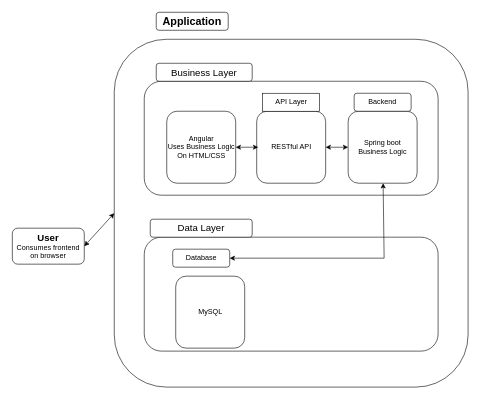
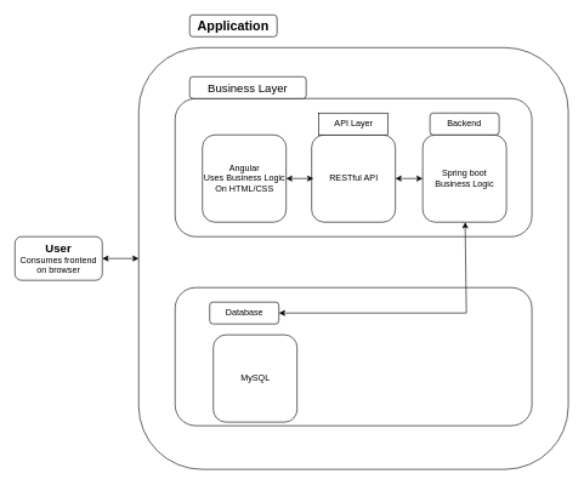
  <mxCell id="0" />
  <mxCell id="1" parent="0" />
- <mxCell id="2" value="&lt;font style=&quot;&quot;&gt;&lt;b style=&quot;&quot;&gt;&lt;font style=&quot;font-size: 16px;&quot;&gt;User&lt;/font&gt;&lt;/b&gt;&lt;br&gt;Consumes frontend&lt;br&gt;on browser&lt;br&gt;&lt;/font&gt;" style="rounded=1;whiteSpace=wrap;html=1;" vertex="1" parent="1"><mxGeometry x="20" y="380" width="120" height="60" as="geometry" /></mxCell>
+ <mxCell id="2" value="&lt;font style=&quot;&quot;&gt;&lt;b style=&quot;&quot;&gt;&lt;font style=&quot;font-size: 16px;&quot;&gt;User&lt;/font&gt;&lt;/b&gt;&lt;br&gt;Consumes frontend&lt;br&gt;on browser&lt;br&gt;&lt;/font&gt;" style="rounded=1;whiteSpace=wrap;html=1;" vertex="1" parent="1"><mxGeometry x="20" y="325" width="120" height="60" as="geometry" /></mxCell>
  <mxCell id="3" value="" style="rounded=1;whiteSpace=wrap;html=1;" vertex="1" parent="1"><mxGeometry x="190" y="65" width="590" height="580" as="geometry" /></mxCell>
  <mxCell id="4" value="&lt;font style=&quot;font-size: 18px;&quot;&gt;&lt;b&gt;Application&lt;/b&gt;&lt;/font&gt;" style="rounded=1;whiteSpace=wrap;html=1;" vertex="1" parent="1"><mxGeometry x="260" y="20" width="120" height="30" as="geometry" /></mxCell>
  <mxCell id="5" value="" style="rounded=1;whiteSpace=wrap;html=1;" vertex="1" parent="1"><mxGeometry x="240" y="395" width="490" height="190" as="geometry" /></mxCell>
  <mxCell id="6" value="" style="rounded=1;whiteSpace=wrap;html=1;" vertex="1" parent="1"><mxGeometry x="240" y="135" width="490" height="190" as="geometry" /></mxCell>
  <mxCell id="7" value="&lt;font style=&quot;font-size: 16px;&quot;&gt;Business Layer&lt;/font&gt;" style="rounded=1;whiteSpace=wrap;html=1;" vertex="1" parent="1"><mxGeometry x="260" y="105" width="160" height="30" as="geometry" /></mxCell>
- <mxCell id="8" value="&lt;font style=&quot;font-size: 16px;&quot;&gt;Data Layer&lt;/font&gt;" style="rounded=1;whiteSpace=wrap;html=1;" vertex="1" parent="1"><mxGeometry x="250" y="365" width="170" height="30" as="geometry" /></mxCell>
  <mxCell id="9" value="" style="endArrow=classic;startArrow=classic;html=1;rounded=0;exitX=1;exitY=0.5;exitDx=0;exitDy=0;entryX=0;entryY=0.5;entryDx=0;entryDy=0;" edge="1" parent="1" source="2" target="3"><mxGeometry width="50" height="50" relative="1" as="geometry"><mxPoint x="140" y="380" as="sourcePoint" /><mxPoint x="190" y="330" as="targetPoint" /></mxGeometry></mxCell>
  <mxCell id="10" value="RESTful API" style="rounded=1;whiteSpace=wrap;html=1;" vertex="1" parent="1"><mxGeometry x="427.5" y="185" width="115" height="120" as="geometry" /></mxCell>
  <mxCell id="11" value="API Layer" style="whiteSpace=wrap;html=1;rounded=0;" vertex="1" parent="1"><mxGeometry x="437.5" y="155" width="95" height="30" as="geometry" /></mxCell>
  <mxCell id="12" value="Spring boot&lt;br&gt;Business Logic" style="rounded=1;whiteSpace=wrap;html=1;" vertex="1" parent="1"><mxGeometry x="580" y="185" width="115" height="120" as="geometry" /></mxCell>
  <mxCell id="13" value="Backend" style="rounded=1;whiteSpace=wrap;html=1;" vertex="1" parent="1"><mxGeometry x="590" y="155" width="95" height="30" as="geometry" /></mxCell>
  <mxCell id="14" value="Angular&lt;br&gt;Uses Business Logic&lt;br&gt;On HTML/CSS" style="rounded=1;whiteSpace=wrap;html=1;" vertex="1" parent="1"><mxGeometry x="277.5" y="185" width="115" height="120" as="geometry" /></mxCell>
  <mxCell id="15" value="MySQL" style="rounded=1;whiteSpace=wrap;html=1;" vertex="1" parent="1"><mxGeometry x="292.5" y="460" width="115" height="120" as="geometry" /></mxCell>
  <mxCell id="16" value="Database" style="rounded=1;whiteSpace=wrap;html=1;" vertex="1" parent="1"><mxGeometry x="287.5" y="415" width="95" height="30" as="geometry" /></mxCell>
  <mxCell id="17" value="" style="endArrow=classic;startArrow=classic;html=1;rounded=0;" edge="1" parent="1" source="16" target="12"><mxGeometry width="50" height="50" relative="1" as="geometry"><mxPoint x="370" y="385" as="sourcePoint" /><mxPoint x="420" y="335" as="targetPoint" /><Array as="points"><mxPoint x="640" y="430" /></Array></mxGeometry></mxCell>
  <mxCell id="18" value="" style="endArrow=classic;startArrow=classic;html=1;rounded=0;entryX=0;entryY=0.5;entryDx=0;entryDy=0;exitX=1;exitY=0.5;exitDx=0;exitDy=0;" edge="1" parent="1" source="10" target="12"><mxGeometry width="50" height="50" relative="1" as="geometry"><mxPoint x="370" y="385" as="sourcePoint" /><mxPoint x="420" y="335" as="targetPoint" /></mxGeometry></mxCell>
  <mxCell id="19" value="" style="endArrow=classic;startArrow=classic;html=1;rounded=0;" edge="1" parent="1" source="14"><mxGeometry width="50" height="50" relative="1" as="geometry"><mxPoint x="553" y="255" as="sourcePoint" /><mxPoint x="430" y="245" as="targetPoint" /></mxGeometry></mxCell>
